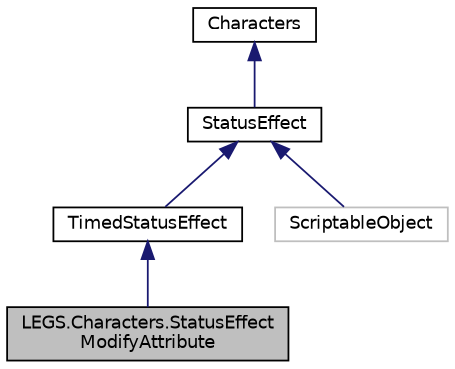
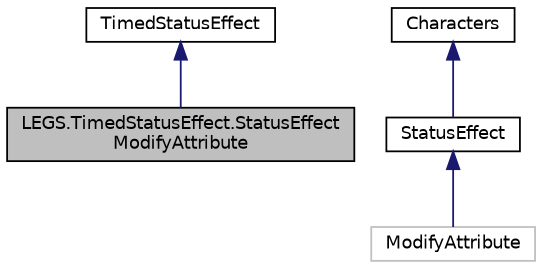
  digraph {
    node [color=black fillcolor=white fontname=Helvetica fontsize=10 shape=record style=filled]
    edge [color=midnightblue dir=back fontname=Helvetica fontsize=10 labelfontname=Helvetica labelfontsize=10 style=solid]
-   n1 [fillcolor=grey75 fontcolor=black height=0.2 label="LEGS.Characters.StatusEffect\lModifyAttribute" width=0.4]
+   n1 [fillcolor=grey75 fontcolor=black height=0.2 label="LEGS.TimedStatusEffect.StatusEffect\lModifyAttribute" width=0.4]
    n2 [height=0.2 label=TimedStatusEffect width=0.4]
    n3 [height=0.2 label=StatusEffect width=0.4]
-   n4 [color=grey75 height=0.2 label=ScriptableObject width=0.4]
+   n4 [color=grey75 height=0.2 label=ModifyAttribute width=0.4]
    n5 [height=0.2 label=Characters width=0.4]
    n2 -> n1
-   n3 -> n2
    n3 -> n4
    n5 -> n3
  }
